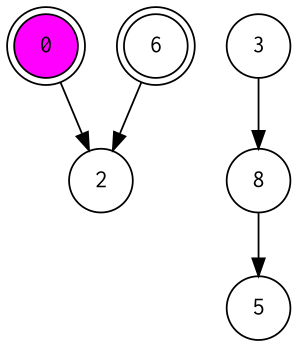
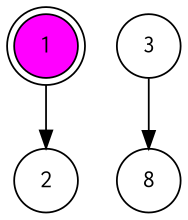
  digraph {
    node [fontname=Courier shape=circle]
-   1 [fillcolor=magenta peripheries=2 style=filled label=0]
+   1 [fillcolor=magenta peripheries=2 style=filled]
    2
    n3 [label=8]
    3
-   5
-   6 [peripheries=2]
    1 -> 2
-   n3 -> 5
    3 -> n3
-   6 -> 2
  }
